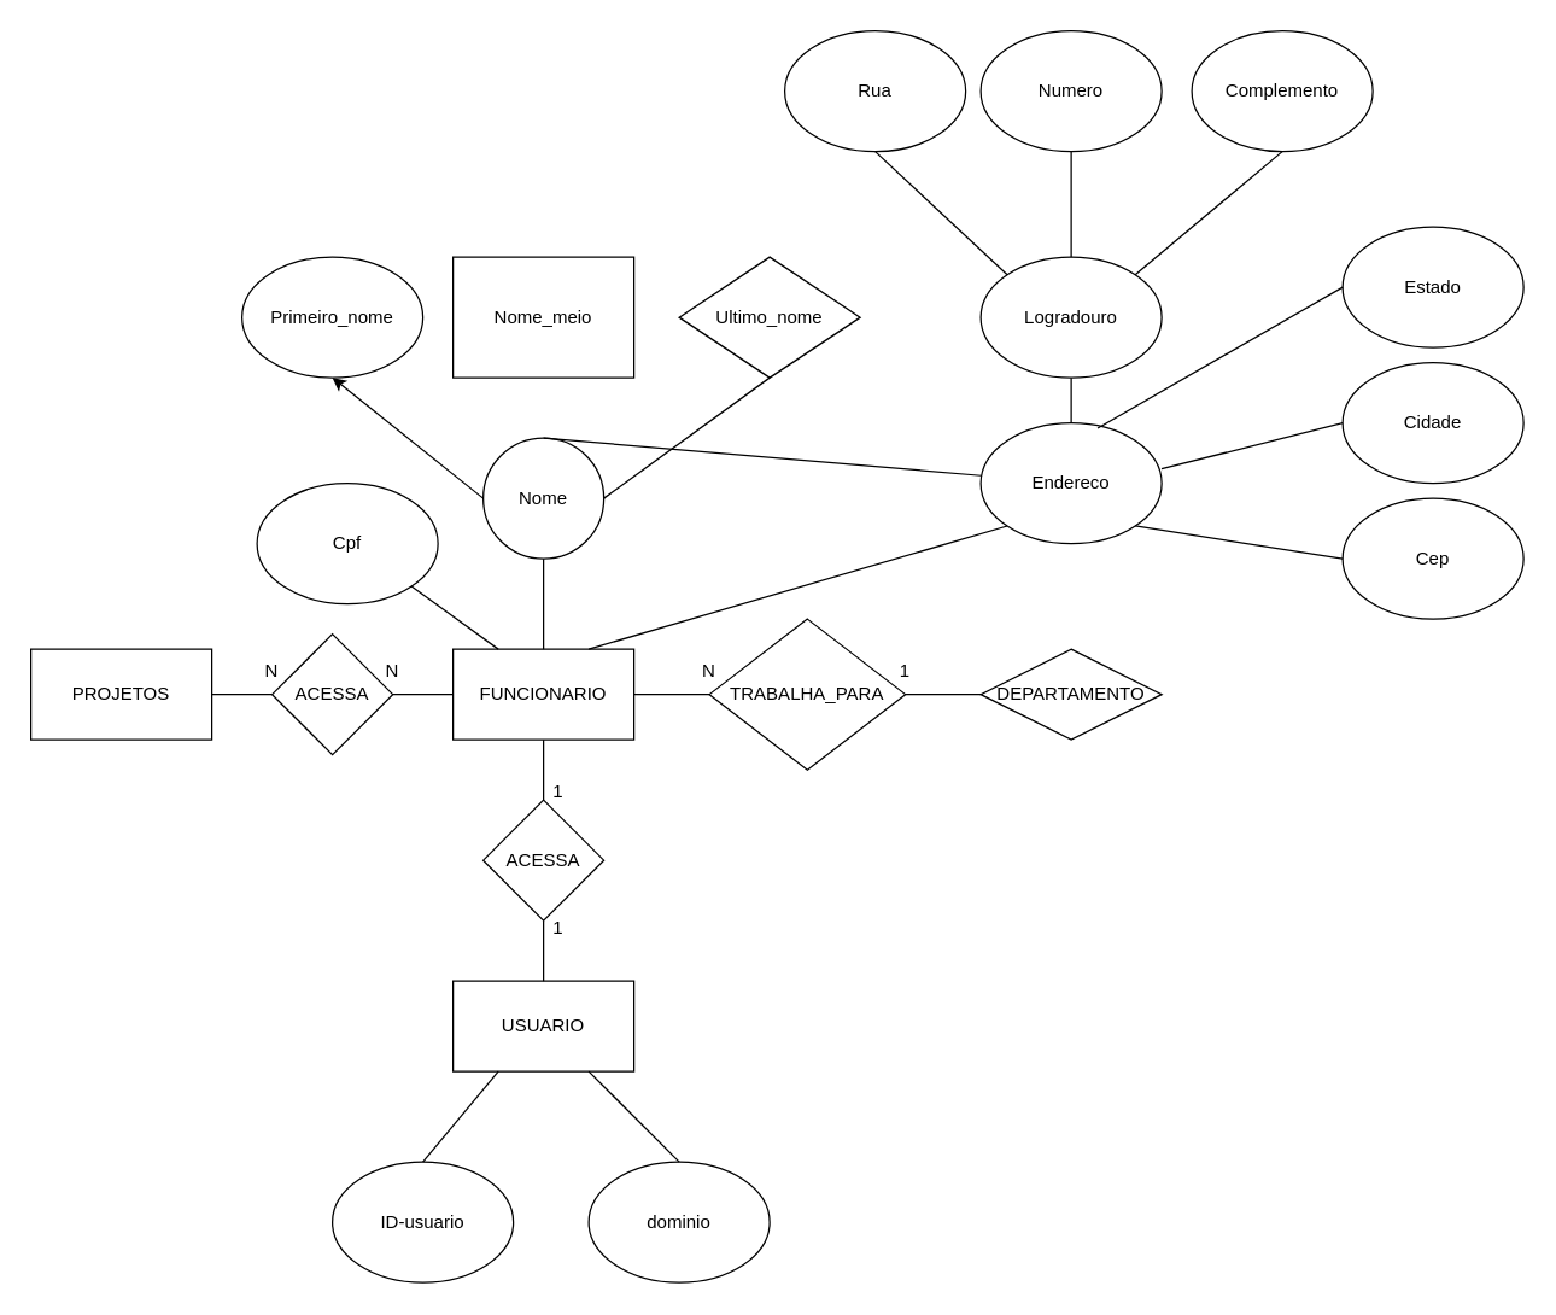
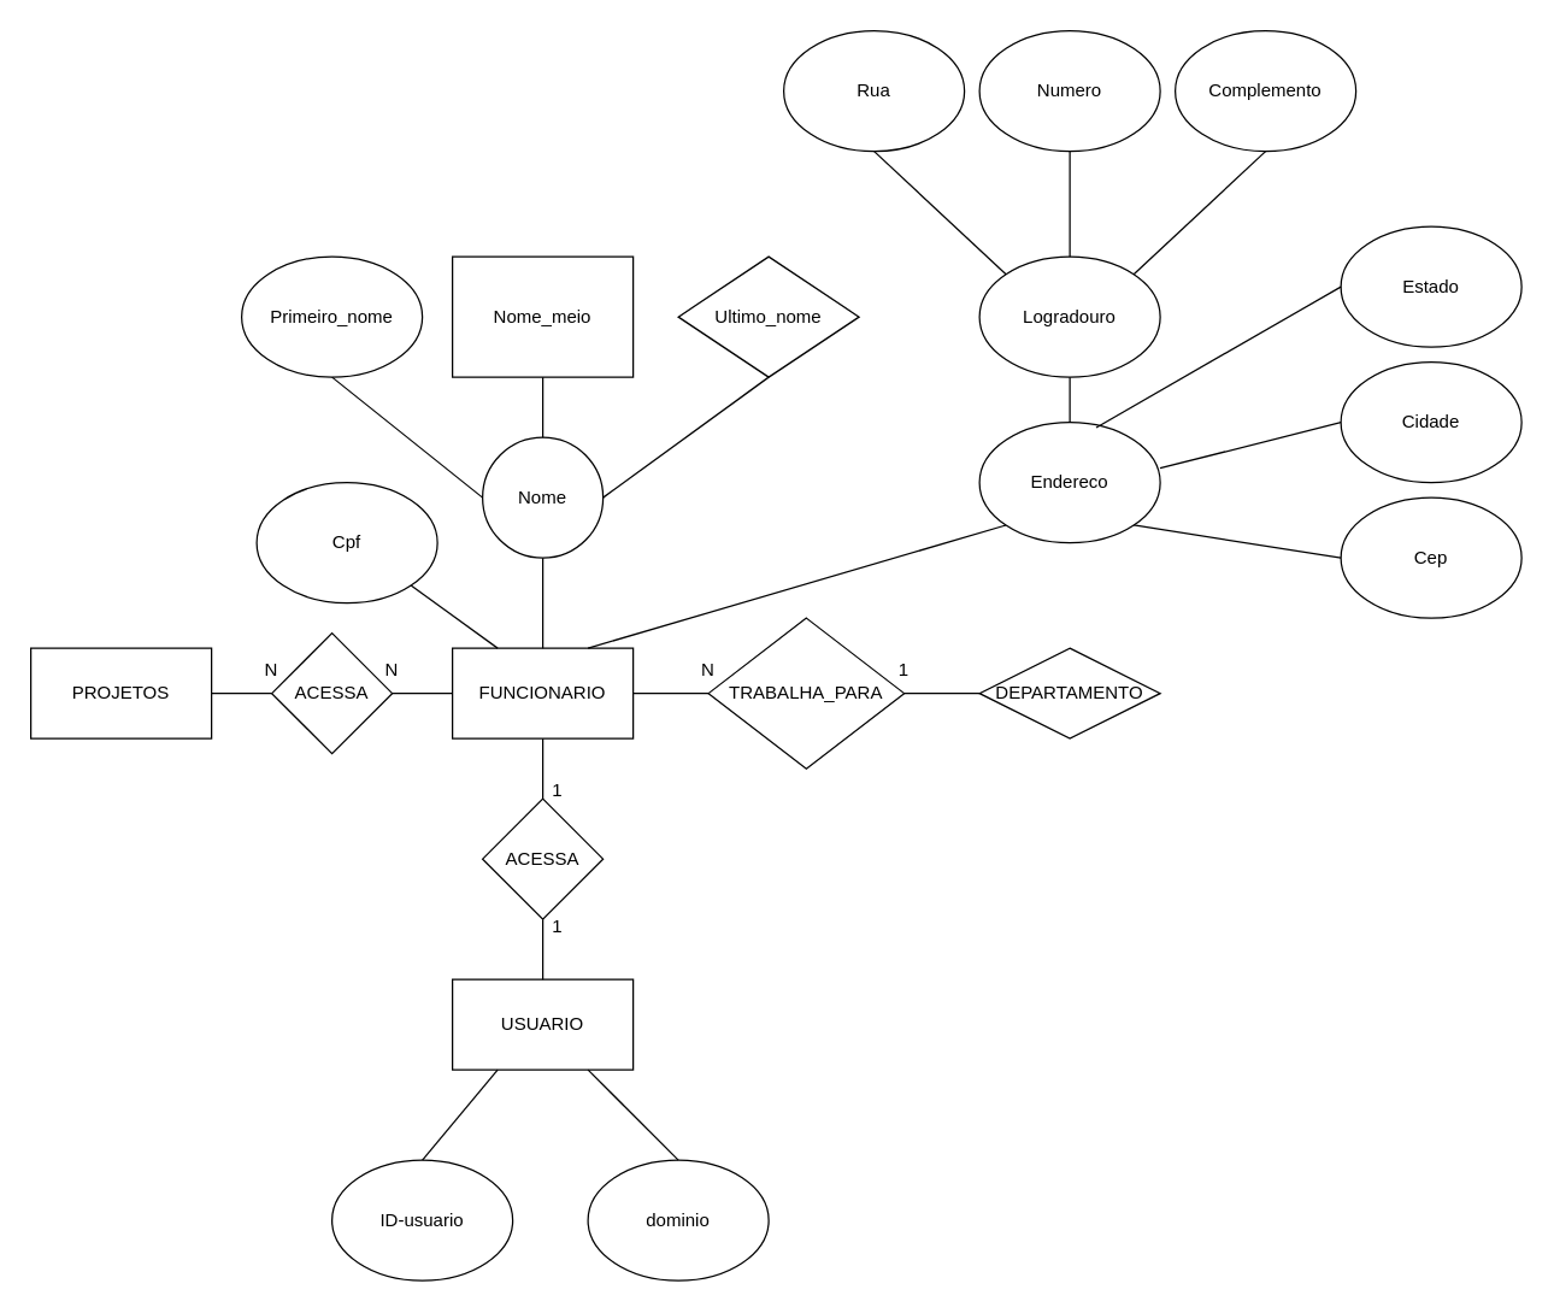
  <mxCell id="0" />
  <mxCell id="1" parent="0" />
  <mxCell id="2" value="FUNCIONARIO" style="rounded=0;whiteSpace=wrap;html=1;" vertex="1" parent="1"><mxGeometry x="300" y="430" width="120" height="60" as="geometry" /></mxCell>
  <mxCell id="3" value="Nome" style="ellipse;whiteSpace=wrap;html=1;aspect=fixed;" vertex="1" parent="1"><mxGeometry x="320" y="290" width="80" height="80" as="geometry" /></mxCell>
  <mxCell id="4" value="" style="endArrow=none;html=1;entryX=0.5;entryY=0;entryDx=0;entryDy=0;exitX=0.5;exitY=1;exitDx=0;exitDy=0;" edge="1" parent="1" source="3" target="2"><mxGeometry width="50" height="50" relative="1" as="geometry"><mxPoint x="470" y="360" as="sourcePoint" /><mxPoint x="470" y="560" as="targetPoint" /></mxGeometry></mxCell>
  <mxCell id="5" value="Primeiro_nome" style="ellipse;whiteSpace=wrap;html=1;" vertex="1" parent="1"><mxGeometry x="160" y="170" width="120" height="80" as="geometry" /></mxCell>
  <mxCell id="6" value="Nome_meio" style="whiteSpace=wrap;html=1;rounded=0;" vertex="1" parent="1"><mxGeometry x="300" y="170" width="120" height="80" as="geometry" /></mxCell>
  <mxCell id="7" value="Ultimo_nome" style="rhombus;whiteSpace=wrap;html=1;" vertex="1" parent="1"><mxGeometry x="450" y="170" width="120" height="80" as="geometry" /></mxCell>
- <mxCell id="8" value="" style="endArrow=classic;html=1;entryX=0.5;entryY=1;entryDx=0;entryDy=0;exitX=0;exitY=0.5;exitDx=0;exitDy=0;" edge="1" parent="1" source="3" target="5"><mxGeometry width="50" height="50" relative="1" as="geometry"><mxPoint x="360" y="280" as="sourcePoint" /><mxPoint x="410" y="230" as="targetPoint" /></mxGeometry></mxCell>
- <mxCell id="9" value="" style="endArrow=none;html=1;exitX=0.5;exitY=0;exitDx=0;exitDy=0;" edge="1" parent="1" source="3" target="14"><mxGeometry width="50" height="50" relative="1" as="geometry"><mxPoint x="360" y="280" as="sourcePoint" /><mxPoint x="410" y="230" as="targetPoint" /></mxGeometry></mxCell>
+ <mxCell id="8" value="" style="endArrow=none;html=1;entryX=0.5;entryY=1;entryDx=0;entryDy=0;exitX=0;exitY=0.5;exitDx=0;exitDy=0;" edge="1" parent="1" source="3" target="5"><mxGeometry width="50" height="50" relative="1" as="geometry"><mxPoint x="360" y="280" as="sourcePoint" /><mxPoint x="410" y="230" as="targetPoint" /></mxGeometry></mxCell>
+ <mxCell id="9" value="" style="endArrow=none;html=1;entryX=0.5;entryY=1;entryDx=0;entryDy=0;exitX=0.5;exitY=0;exitDx=0;exitDy=0;" edge="1" parent="1" source="3" target="6"><mxGeometry width="50" height="50" relative="1" as="geometry"><mxPoint x="360" y="280" as="sourcePoint" /><mxPoint x="410" y="230" as="targetPoint" /></mxGeometry></mxCell>
  <mxCell id="10" value="" style="endArrow=none;html=1;exitX=1;exitY=0.5;exitDx=0;exitDy=0;entryX=0.5;entryY=1;entryDx=0;entryDy=0;" edge="1" parent="1" source="3" target="7"><mxGeometry width="50" height="50" relative="1" as="geometry"><mxPoint x="360" y="280" as="sourcePoint" /><mxPoint x="410" y="230" as="targetPoint" /></mxGeometry></mxCell>
  <mxCell id="11" value="Cpf" style="ellipse;whiteSpace=wrap;html=1;" vertex="1" parent="1"><mxGeometry x="170" y="320" width="120" height="80" as="geometry" /></mxCell>
  <mxCell id="12" value="" style="endArrow=none;html=1;entryX=1;entryY=1;entryDx=0;entryDy=0;exitX=0.25;exitY=0;exitDx=0;exitDy=0;" edge="1" parent="1" source="2" target="11"><mxGeometry width="50" height="50" relative="1" as="geometry"><mxPoint x="360" y="390" as="sourcePoint" /><mxPoint x="410" y="340" as="targetPoint" /></mxGeometry></mxCell>
  <mxCell id="13" value="Logradouro" style="ellipse;whiteSpace=wrap;html=1;" vertex="1" parent="1"><mxGeometry x="650" y="170" width="120" height="80" as="geometry" /></mxCell>
  <mxCell id="14" value="Endereco" style="ellipse;whiteSpace=wrap;html=1;" vertex="1" parent="1"><mxGeometry x="650" y="280" width="120" height="80" as="geometry" /></mxCell>
  <mxCell id="15" value="Rua" style="ellipse;whiteSpace=wrap;html=1;" vertex="1" parent="1"><mxGeometry x="520" y="20" width="120" height="80" as="geometry" /></mxCell>
  <mxCell id="16" value="Numero" style="ellipse;whiteSpace=wrap;html=1;" vertex="1" parent="1"><mxGeometry x="650" y="20" width="120" height="80" as="geometry" /></mxCell>
- <mxCell id="17" value="Complemento" style="ellipse;whiteSpace=wrap;html=1;" vertex="1" parent="1"><mxGeometry x="790" y="20" width="120" height="80" as="geometry" /></mxCell>
+ <mxCell id="17" value="Complemento" style="ellipse;whiteSpace=wrap;html=1;" vertex="1" parent="1"><mxGeometry x="780" y="20" width="120" height="80" as="geometry" /></mxCell>
  <mxCell id="18" value="" style="endArrow=none;html=1;entryX=0;entryY=1;entryDx=0;entryDy=0;exitX=0.75;exitY=0;exitDx=0;exitDy=0;" edge="1" parent="1" source="2" target="14"><mxGeometry width="50" height="50" relative="1" as="geometry"><mxPoint x="500" y="280" as="sourcePoint" /><mxPoint x="550" y="230" as="targetPoint" /></mxGeometry></mxCell>
  <mxCell id="19" value="" style="endArrow=none;html=1;entryX=0.5;entryY=1;entryDx=0;entryDy=0;exitX=0.5;exitY=0;exitDx=0;exitDy=0;" edge="1" parent="1" source="14" target="13"><mxGeometry width="50" height="50" relative="1" as="geometry"><mxPoint x="500" y="280" as="sourcePoint" /><mxPoint x="550" y="230" as="targetPoint" /></mxGeometry></mxCell>
  <mxCell id="20" value="" style="endArrow=none;html=1;entryX=0.5;entryY=1;entryDx=0;entryDy=0;exitX=0;exitY=0;exitDx=0;exitDy=0;" edge="1" parent="1" source="13" target="15"><mxGeometry width="50" height="50" relative="1" as="geometry"><mxPoint x="500" y="280" as="sourcePoint" /><mxPoint x="550" y="230" as="targetPoint" /></mxGeometry></mxCell>
  <mxCell id="21" value="" style="endArrow=none;html=1;entryX=0.5;entryY=1;entryDx=0;entryDy=0;exitX=0.5;exitY=0;exitDx=0;exitDy=0;" edge="1" parent="1" source="13" target="16"><mxGeometry width="50" height="50" relative="1" as="geometry"><mxPoint x="500" y="280" as="sourcePoint" /><mxPoint x="550" y="230" as="targetPoint" /></mxGeometry></mxCell>
  <mxCell id="22" value="" style="endArrow=none;html=1;entryX=0.5;entryY=1;entryDx=0;entryDy=0;exitX=1;exitY=0;exitDx=0;exitDy=0;" edge="1" parent="1" source="13" target="17"><mxGeometry width="50" height="50" relative="1" as="geometry"><mxPoint x="500" y="280" as="sourcePoint" /><mxPoint x="550" y="230" as="targetPoint" /></mxGeometry></mxCell>
  <mxCell id="23" value="Cidade" style="ellipse;whiteSpace=wrap;html=1;" vertex="1" parent="1"><mxGeometry x="890" y="240" width="120" height="80" as="geometry" /></mxCell>
  <mxCell id="24" value="Cep" style="ellipse;whiteSpace=wrap;html=1;" vertex="1" parent="1"><mxGeometry x="890" y="330" width="120" height="80" as="geometry" /></mxCell>
  <mxCell id="25" value="" style="endArrow=none;html=1;entryX=0;entryY=0.5;entryDx=0;entryDy=0;exitX=1;exitY=1;exitDx=0;exitDy=0;" edge="1" parent="1" source="14" target="24"><mxGeometry width="50" height="50" relative="1" as="geometry"><mxPoint x="500" y="160" as="sourcePoint" /><mxPoint x="550" y="110" as="targetPoint" /></mxGeometry></mxCell>
  <mxCell id="26" value="" style="endArrow=none;html=1;entryX=0;entryY=0.5;entryDx=0;entryDy=0;exitX=0.999;exitY=0.381;exitDx=0;exitDy=0;exitPerimeter=0;" edge="1" parent="1" source="14" target="23"><mxGeometry width="50" height="50" relative="1" as="geometry"><mxPoint x="790" y="340" as="sourcePoint" /><mxPoint x="550" y="110" as="targetPoint" /></mxGeometry></mxCell>
  <mxCell id="27" value="Estado" style="ellipse;whiteSpace=wrap;html=1;" vertex="1" parent="1"><mxGeometry x="890" y="150" width="120" height="80" as="geometry" /></mxCell>
  <mxCell id="28" value="" style="endArrow=none;html=1;entryX=0;entryY=0.5;entryDx=0;entryDy=0;exitX=0.646;exitY=0.043;exitDx=0;exitDy=0;exitPerimeter=0;" edge="1" parent="1" source="14" target="27"><mxGeometry width="50" height="50" relative="1" as="geometry"><mxPoint x="500" y="160" as="sourcePoint" /><mxPoint x="550" y="110" as="targetPoint" /></mxGeometry></mxCell>
  <mxCell id="29" value="DEPARTAMENTO" style="rhombus;whiteSpace=wrap;html=1;" vertex="1" parent="1"><mxGeometry x="650" y="430" width="120" height="60" as="geometry" /></mxCell>
  <mxCell id="30" value="TRABALHA_PARA" style="rhombus;whiteSpace=wrap;html=1;" vertex="1" parent="1"><mxGeometry x="470" y="410" width="130" height="100" as="geometry" /></mxCell>
  <mxCell id="31" value="" style="endArrow=none;html=1;entryX=1;entryY=0.5;entryDx=0;entryDy=0;exitX=0;exitY=0.5;exitDx=0;exitDy=0;" edge="1" parent="1" source="29" target="30"><mxGeometry width="50" height="50" relative="1" as="geometry"><mxPoint x="720" y="430" as="sourcePoint" /><mxPoint x="770" y="380" as="targetPoint" /></mxGeometry></mxCell>
  <mxCell id="32" value="" style="endArrow=none;html=1;entryX=1;entryY=0.5;entryDx=0;entryDy=0;exitX=0;exitY=0.5;exitDx=0;exitDy=0;" edge="1" parent="1" source="30" target="2"><mxGeometry width="50" height="50" relative="1" as="geometry"><mxPoint x="720" y="430" as="sourcePoint" /><mxPoint x="770" y="380" as="targetPoint" /></mxGeometry></mxCell>
  <mxCell id="33" value="N" style="text;html=1;align=center;verticalAlign=middle;whiteSpace=wrap;rounded=0;" vertex="1" parent="1"><mxGeometry x="440" y="430" width="60" height="30" as="geometry" /></mxCell>
  <mxCell id="34" value="1" style="text;html=1;align=center;verticalAlign=middle;whiteSpace=wrap;rounded=0;" vertex="1" parent="1"><mxGeometry x="570" y="430" width="60" height="30" as="geometry" /></mxCell>
  <mxCell id="35" value="ACESSA" style="rhombus;whiteSpace=wrap;html=1;" vertex="1" parent="1"><mxGeometry x="320" y="530" width="80" height="80" as="geometry" /></mxCell>
  <mxCell id="36" value="USUARIO" style="rounded=0;whiteSpace=wrap;html=1;" vertex="1" parent="1"><mxGeometry x="300" y="650" width="120" height="60" as="geometry" /></mxCell>
  <mxCell id="37" value="" style="endArrow=none;html=1;exitX=0.5;exitY=0;exitDx=0;exitDy=0;entryX=0.5;entryY=1;entryDx=0;entryDy=0;" edge="1" parent="1" source="35" target="2"><mxGeometry width="50" height="50" relative="1" as="geometry"><mxPoint x="720" y="430" as="sourcePoint" /><mxPoint x="770" y="380" as="targetPoint" /><Array as="points" /></mxGeometry></mxCell>
  <mxCell id="38" value="" style="endArrow=none;html=1;exitX=0.5;exitY=0;exitDx=0;exitDy=0;entryX=0.5;entryY=1;entryDx=0;entryDy=0;" edge="1" parent="1" source="36" target="35"><mxGeometry width="50" height="50" relative="1" as="geometry"><mxPoint x="720" y="430" as="sourcePoint" /><mxPoint x="770" y="380" as="targetPoint" /></mxGeometry></mxCell>
  <mxCell id="39" value="ID-usuario" style="ellipse;whiteSpace=wrap;html=1;" vertex="1" parent="1"><mxGeometry x="220" y="770" width="120" height="80" as="geometry" /></mxCell>
  <mxCell id="40" value="dominio" style="ellipse;whiteSpace=wrap;html=1;" vertex="1" parent="1"><mxGeometry x="390" y="770" width="120" height="80" as="geometry" /></mxCell>
  <mxCell id="41" value="" style="endArrow=none;html=1;exitX=0.5;exitY=0;exitDx=0;exitDy=0;entryX=0.25;entryY=1;entryDx=0;entryDy=0;" edge="1" parent="1" source="39" target="36"><mxGeometry width="50" height="50" relative="1" as="geometry"><mxPoint x="720" y="710" as="sourcePoint" /><mxPoint x="770" y="660" as="targetPoint" /></mxGeometry></mxCell>
  <mxCell id="42" value="" style="endArrow=none;html=1;exitX=0.5;exitY=0;exitDx=0;exitDy=0;entryX=0.75;entryY=1;entryDx=0;entryDy=0;" edge="1" parent="1" source="40" target="36"><mxGeometry width="50" height="50" relative="1" as="geometry"><mxPoint x="720" y="710" as="sourcePoint" /><mxPoint x="770" y="660" as="targetPoint" /></mxGeometry></mxCell>
  <mxCell id="43" value="1" style="text;html=1;align=center;verticalAlign=middle;whiteSpace=wrap;rounded=0;" vertex="1" parent="1"><mxGeometry x="340" y="510" width="60" height="30" as="geometry" /></mxCell>
  <mxCell id="44" value="1" style="text;html=1;align=center;verticalAlign=middle;whiteSpace=wrap;rounded=0;" vertex="1" parent="1"><mxGeometry x="340" y="600" width="60" height="30" as="geometry" /></mxCell>
  <mxCell id="45" value="PROJETOS" style="rounded=0;whiteSpace=wrap;html=1;" vertex="1" parent="1"><mxGeometry x="20" y="430" width="120" height="60" as="geometry" /></mxCell>
  <mxCell id="46" value="" style="endArrow=none;html=1;exitX=1;exitY=0.5;exitDx=0;exitDy=0;entryX=0;entryY=0.5;entryDx=0;entryDy=0;" edge="1" parent="1" source="45" target="47"><mxGeometry width="50" height="50" relative="1" as="geometry"><mxPoint x="260" y="540" as="sourcePoint" /><mxPoint x="310" y="490" as="targetPoint" /></mxGeometry></mxCell>
  <mxCell id="47" value="ACESSA" style="rhombus;whiteSpace=wrap;html=1;" vertex="1" parent="1"><mxGeometry x="180" y="420" width="80" height="80" as="geometry" /></mxCell>
  <mxCell id="48" value="" style="endArrow=none;html=1;exitX=1;exitY=0.5;exitDx=0;exitDy=0;entryX=0;entryY=0.5;entryDx=0;entryDy=0;" edge="1" parent="1" source="47" target="2"><mxGeometry width="50" height="50" relative="1" as="geometry"><mxPoint x="260" y="540" as="sourcePoint" /><mxPoint x="310" y="490" as="targetPoint" /></mxGeometry></mxCell>
  <mxCell id="49" value="N" style="text;html=1;align=center;verticalAlign=middle;whiteSpace=wrap;rounded=0;" vertex="1" parent="1"><mxGeometry x="230" y="430" width="60" height="30" as="geometry" /></mxCell>
  <mxCell id="50" value="N" style="text;html=1;align=center;verticalAlign=middle;whiteSpace=wrap;rounded=0;" vertex="1" parent="1"><mxGeometry x="150" y="430" width="60" height="30" as="geometry" /></mxCell>
